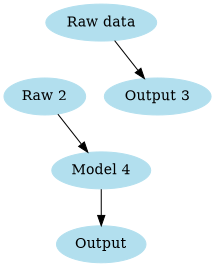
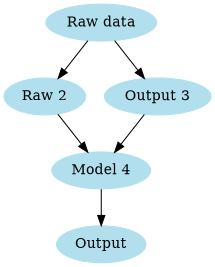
  digraph {
    node [color=lightblue2 style=filled]
    n1 [label="Raw 2"]
    "Raw data"
    n3 [label="Output 3"]
    "Model 4"
    Output
    n1 -> "Model 4"
+   "Raw data" -> n1
    "Raw data" -> n3
+   n3 -> "Model 4"
    "Model 4" -> Output
  }
